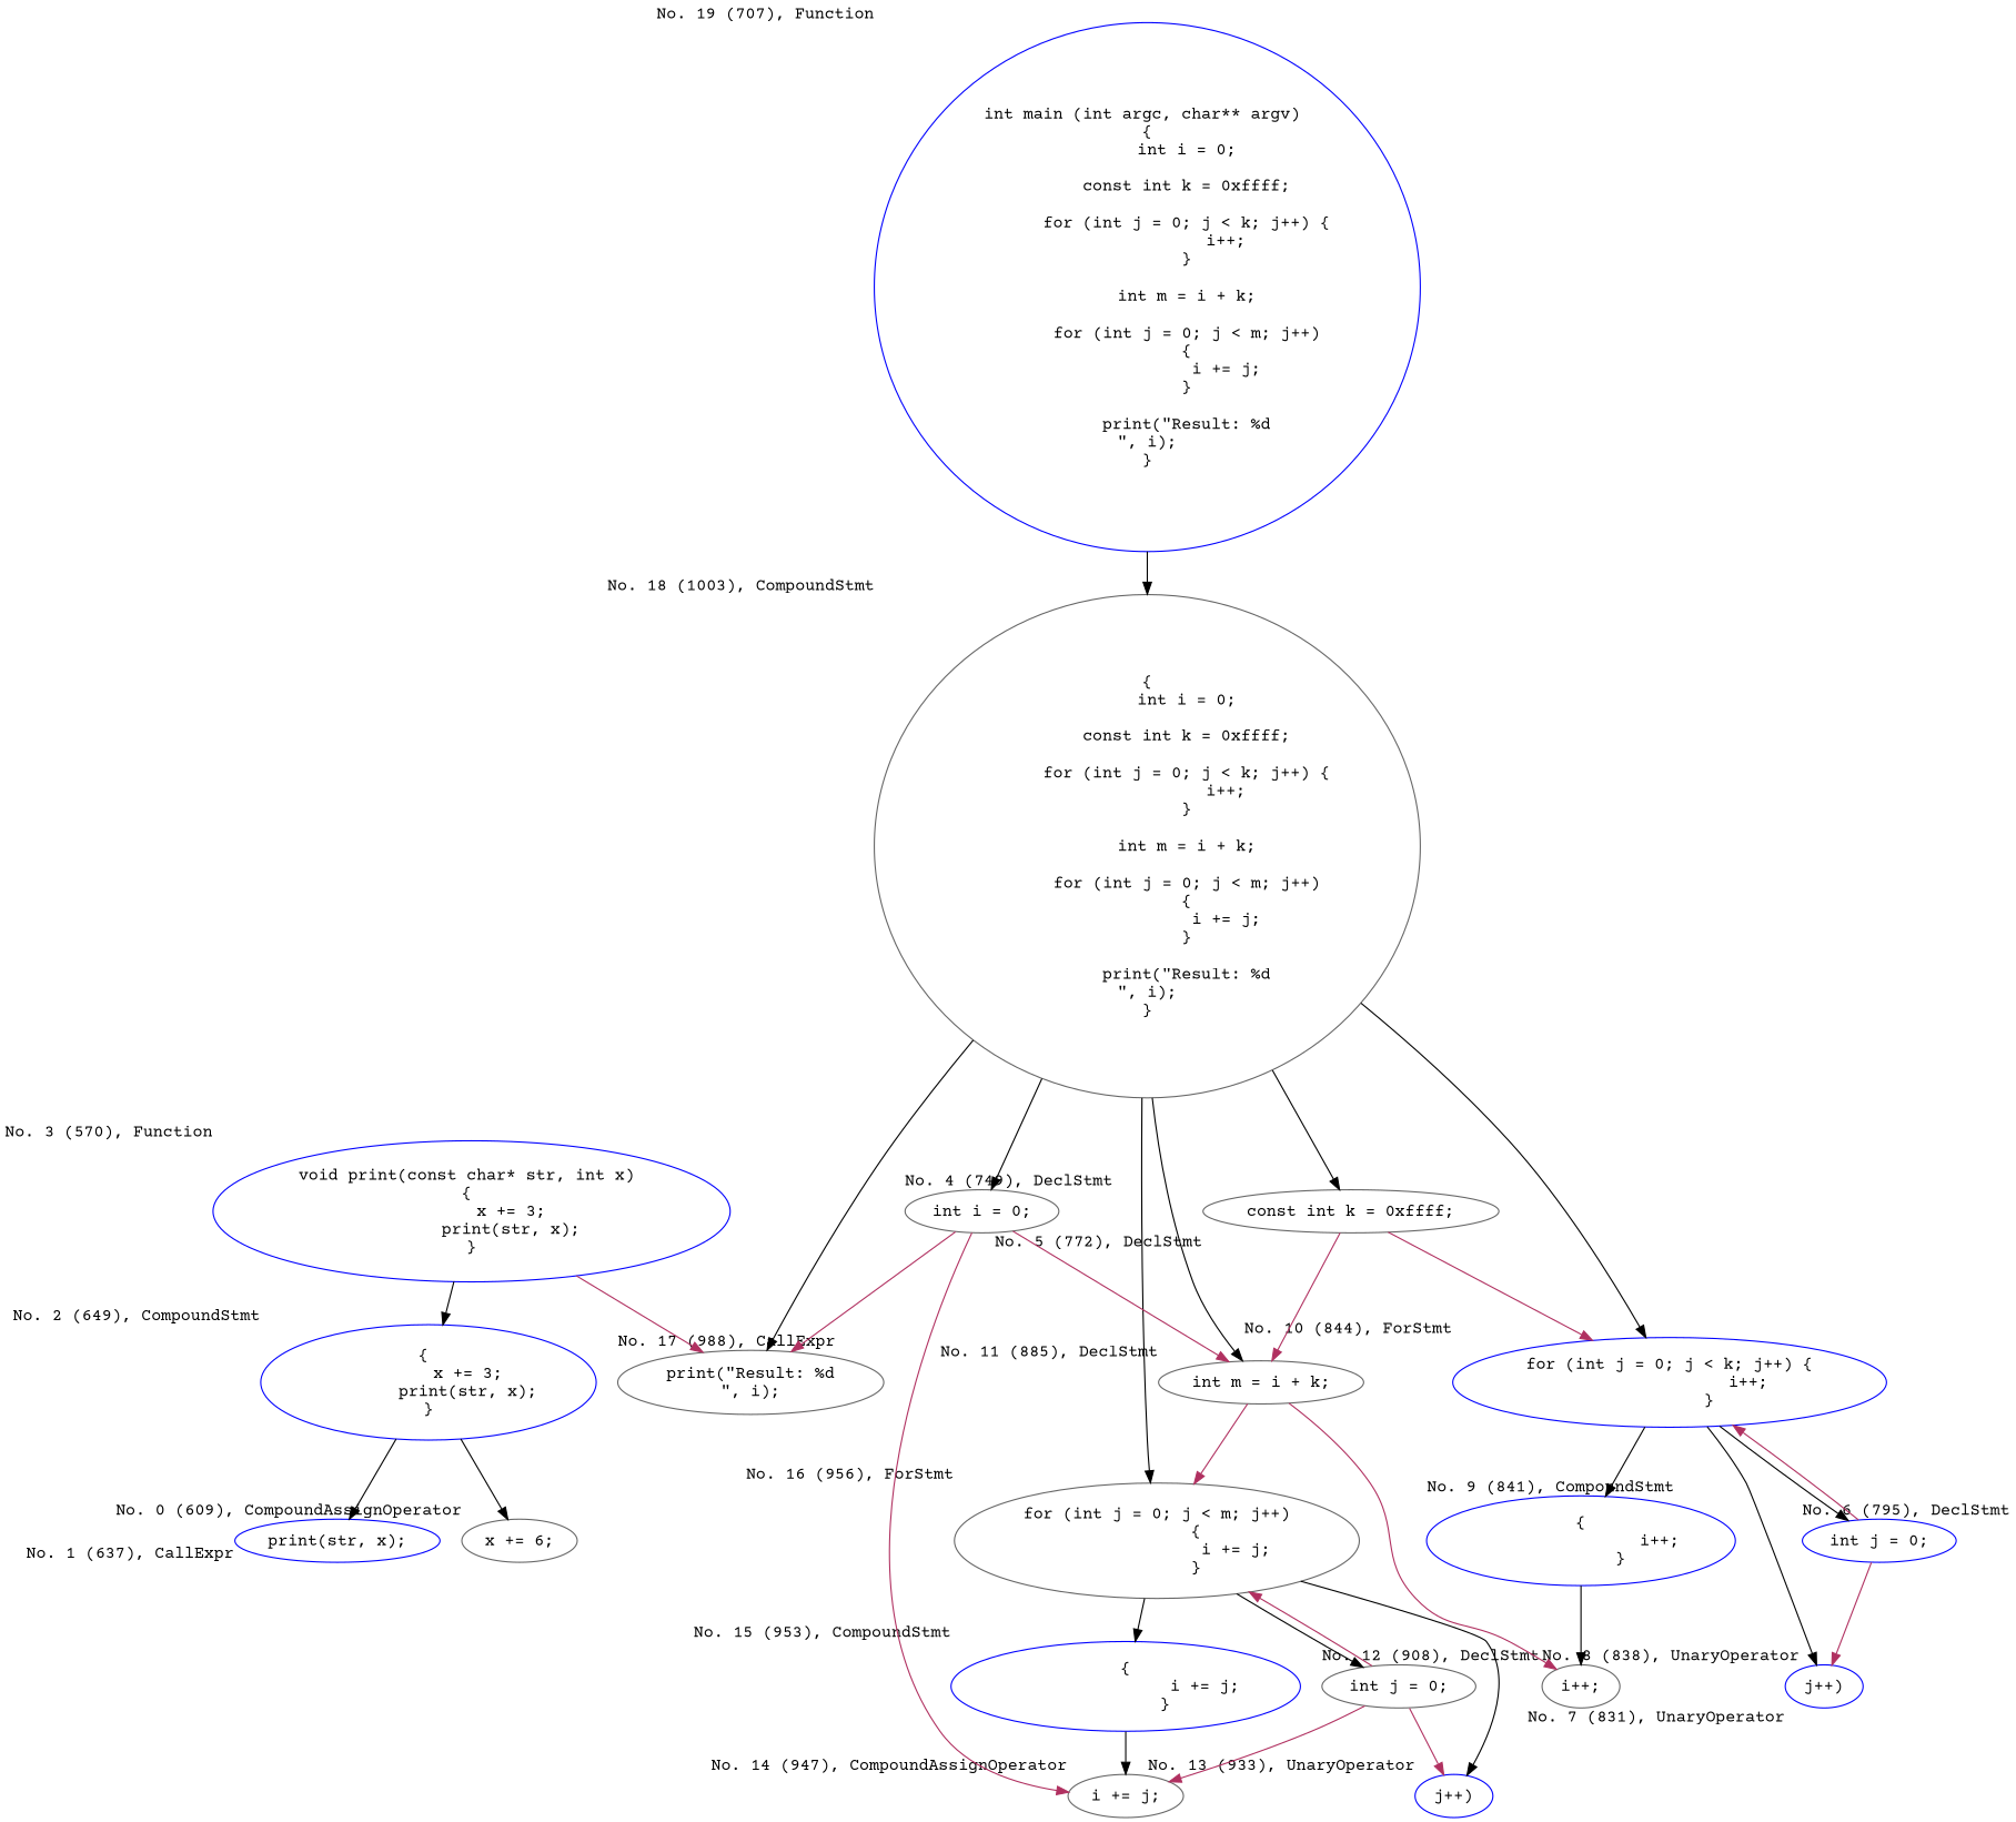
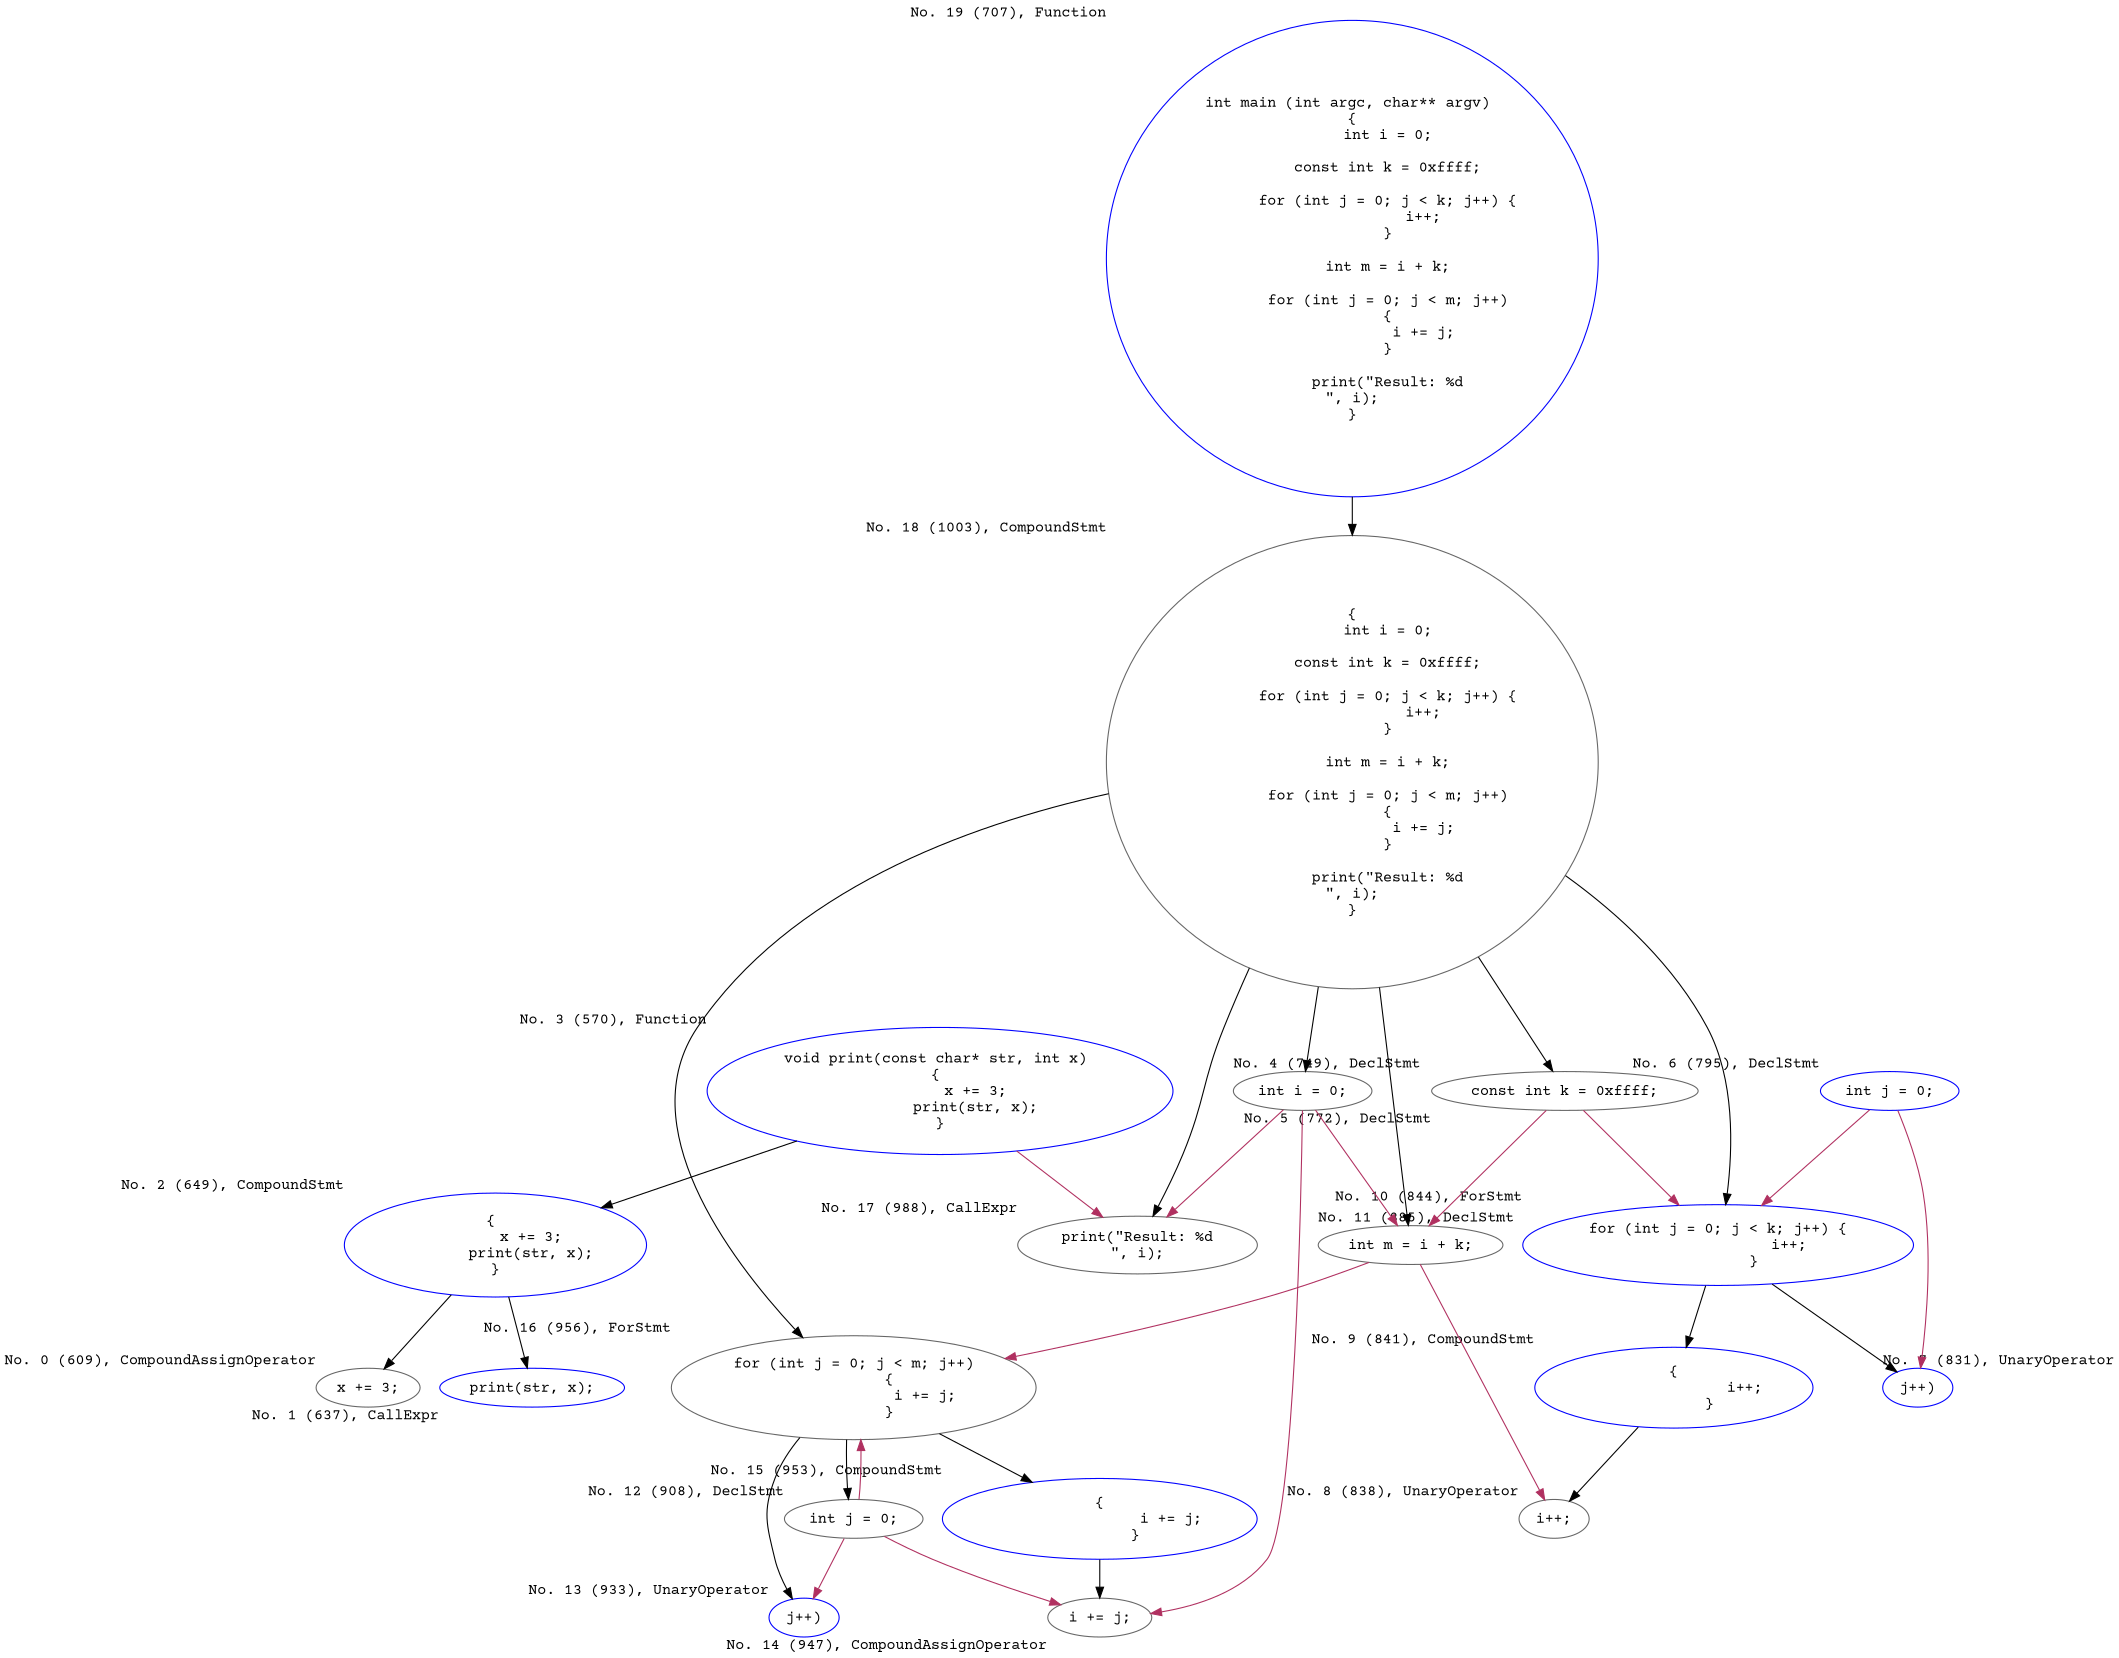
  digraph {
    fontname="Courier Prime"
    forcelabels=true
    rankdir=TD
    node [color=blue fontname="Courier Prime"]
    edge [fontname="Courier Prime"]
    n1 [label="int main (int argc, char** argv) \n{\n	int i = 0;\n	\n	const int k = 0xffff;\n\n	for (int j = 0; j < k; j++) {\n		i++;\n	}\n\n	int m = i + k;\n\n	for (int j = 0; j < m; j++)\n	{\n		i += j;\n	}\n\n	print(\"Result: %d\n\", i);\n}" xlabel="No. 19 (707), Function"]
    n2 [color=gray40 label="{\n	int i = 0;\n	\n	const int k = 0xffff;\n\n	for (int j = 0; j < k; j++) {\n		i++;\n	}\n\n	int m = i + k;\n\n	for (int j = 0; j < m; j++)\n	{\n		i += j;\n	}\n\n	print(\"Result: %d\n\", i);\n}" xlabel="No. 18 (1003), CompoundStmt"]
    n3 [color=gray40 label="print(\"Result: %d\n\", i);" xlabel="No. 17 (988), CallExpr"]
    n4 [color=gray40 label="for (int j = 0; j < m; j++)\n	{\n		i += j;\n	}" xlabel="No. 16 (956), ForStmt"]
    n5 [color=gray40 label="int i = 0;" xlabel="No. 4 (749), DeclStmt"]
    n6 [color=gray40 label="const int k = 0xffff;" xlabel="No. 5 (772), DeclStmt"]
    n7 [label="for (int j = 0; j < k; j++) {\n		i++;\n	}" xlabel="No. 10 (844), ForStmt"]
    n8 [color=gray40 label="int m = i + k;" xlabel="No. 11 (885), DeclStmt"]
    n9 [label="{\n		i += j;\n	}" xlabel="No. 15 (953), CompoundStmt"]
    n10 [label="j++)" xlabel="No. 13 (933), UnaryOperator"]
    n11 [color=gray40 label="int j = 0;" xlabel="No. 12 (908), DeclStmt"]
    n12 [color=gray40 label="i += j;" xlabel="No. 14 (947), CompoundAssignOperator"]
    n13 [label="int j = 0;" xlabel="No. 6 (795), DeclStmt"]
    n14 [label="j++)" xlabel="No. 7 (831), UnaryOperator"]
    n15 [label="{\n		i++;\n	}" xlabel="No. 9 (841), CompoundStmt"]
    n16 [color=gray40 label="i++;" xlabel="No. 8 (838), UnaryOperator"]
-   n17 [color=gray40 label="x += 6;" xlabel="No. 0 (609), CompoundAssignOperator"]
+   n17 [color=gray40 label="x += 3;" xlabel="No. 0 (609), CompoundAssignOperator"]
    n18 [label="print(str, x);" xlabel="No. 1 (637), CallExpr"]
    n19 [label="{ \n	x += 3;\n	print(str, x);\n}" xlabel="No. 2 (649), CompoundStmt"]
    n20 [label="void print(const char* str, int x) \n{ \n	x += 3;\n	print(str, x);\n}" xlabel="No. 3 (570), Function"]
    n1 -> n2
    n2 -> n3
    n2 -> n4
    n2 -> n5
    n2 -> n6
    n2 -> n7
    n2 -> n8
    n4 -> n9
    n4 -> n10
    n4 -> n11
    n5 -> n3 [color=maroon]
    n5 -> n8 [color=maroon]
    n5 -> n12 [color=maroon]
    n6 -> n7 [color=maroon]
    n6 -> n8 [color=maroon]
-   n7 -> n13
    n7 -> n14
    n7 -> n15
    n8 -> n4 [color=maroon]
    n8 -> n16 [color=maroon]
    n9 -> n12
    n11 -> n4 [color=maroon]
    n11 -> n10 [color=maroon]
    n11 -> n12 [color=maroon]
    n13 -> n7 [color=maroon]
    n13 -> n14 [color=maroon]
    n15 -> n16
    n19 -> n17
    n19 -> n18
    n20 -> n3 [color=maroon]
    n20 -> n19
  }
